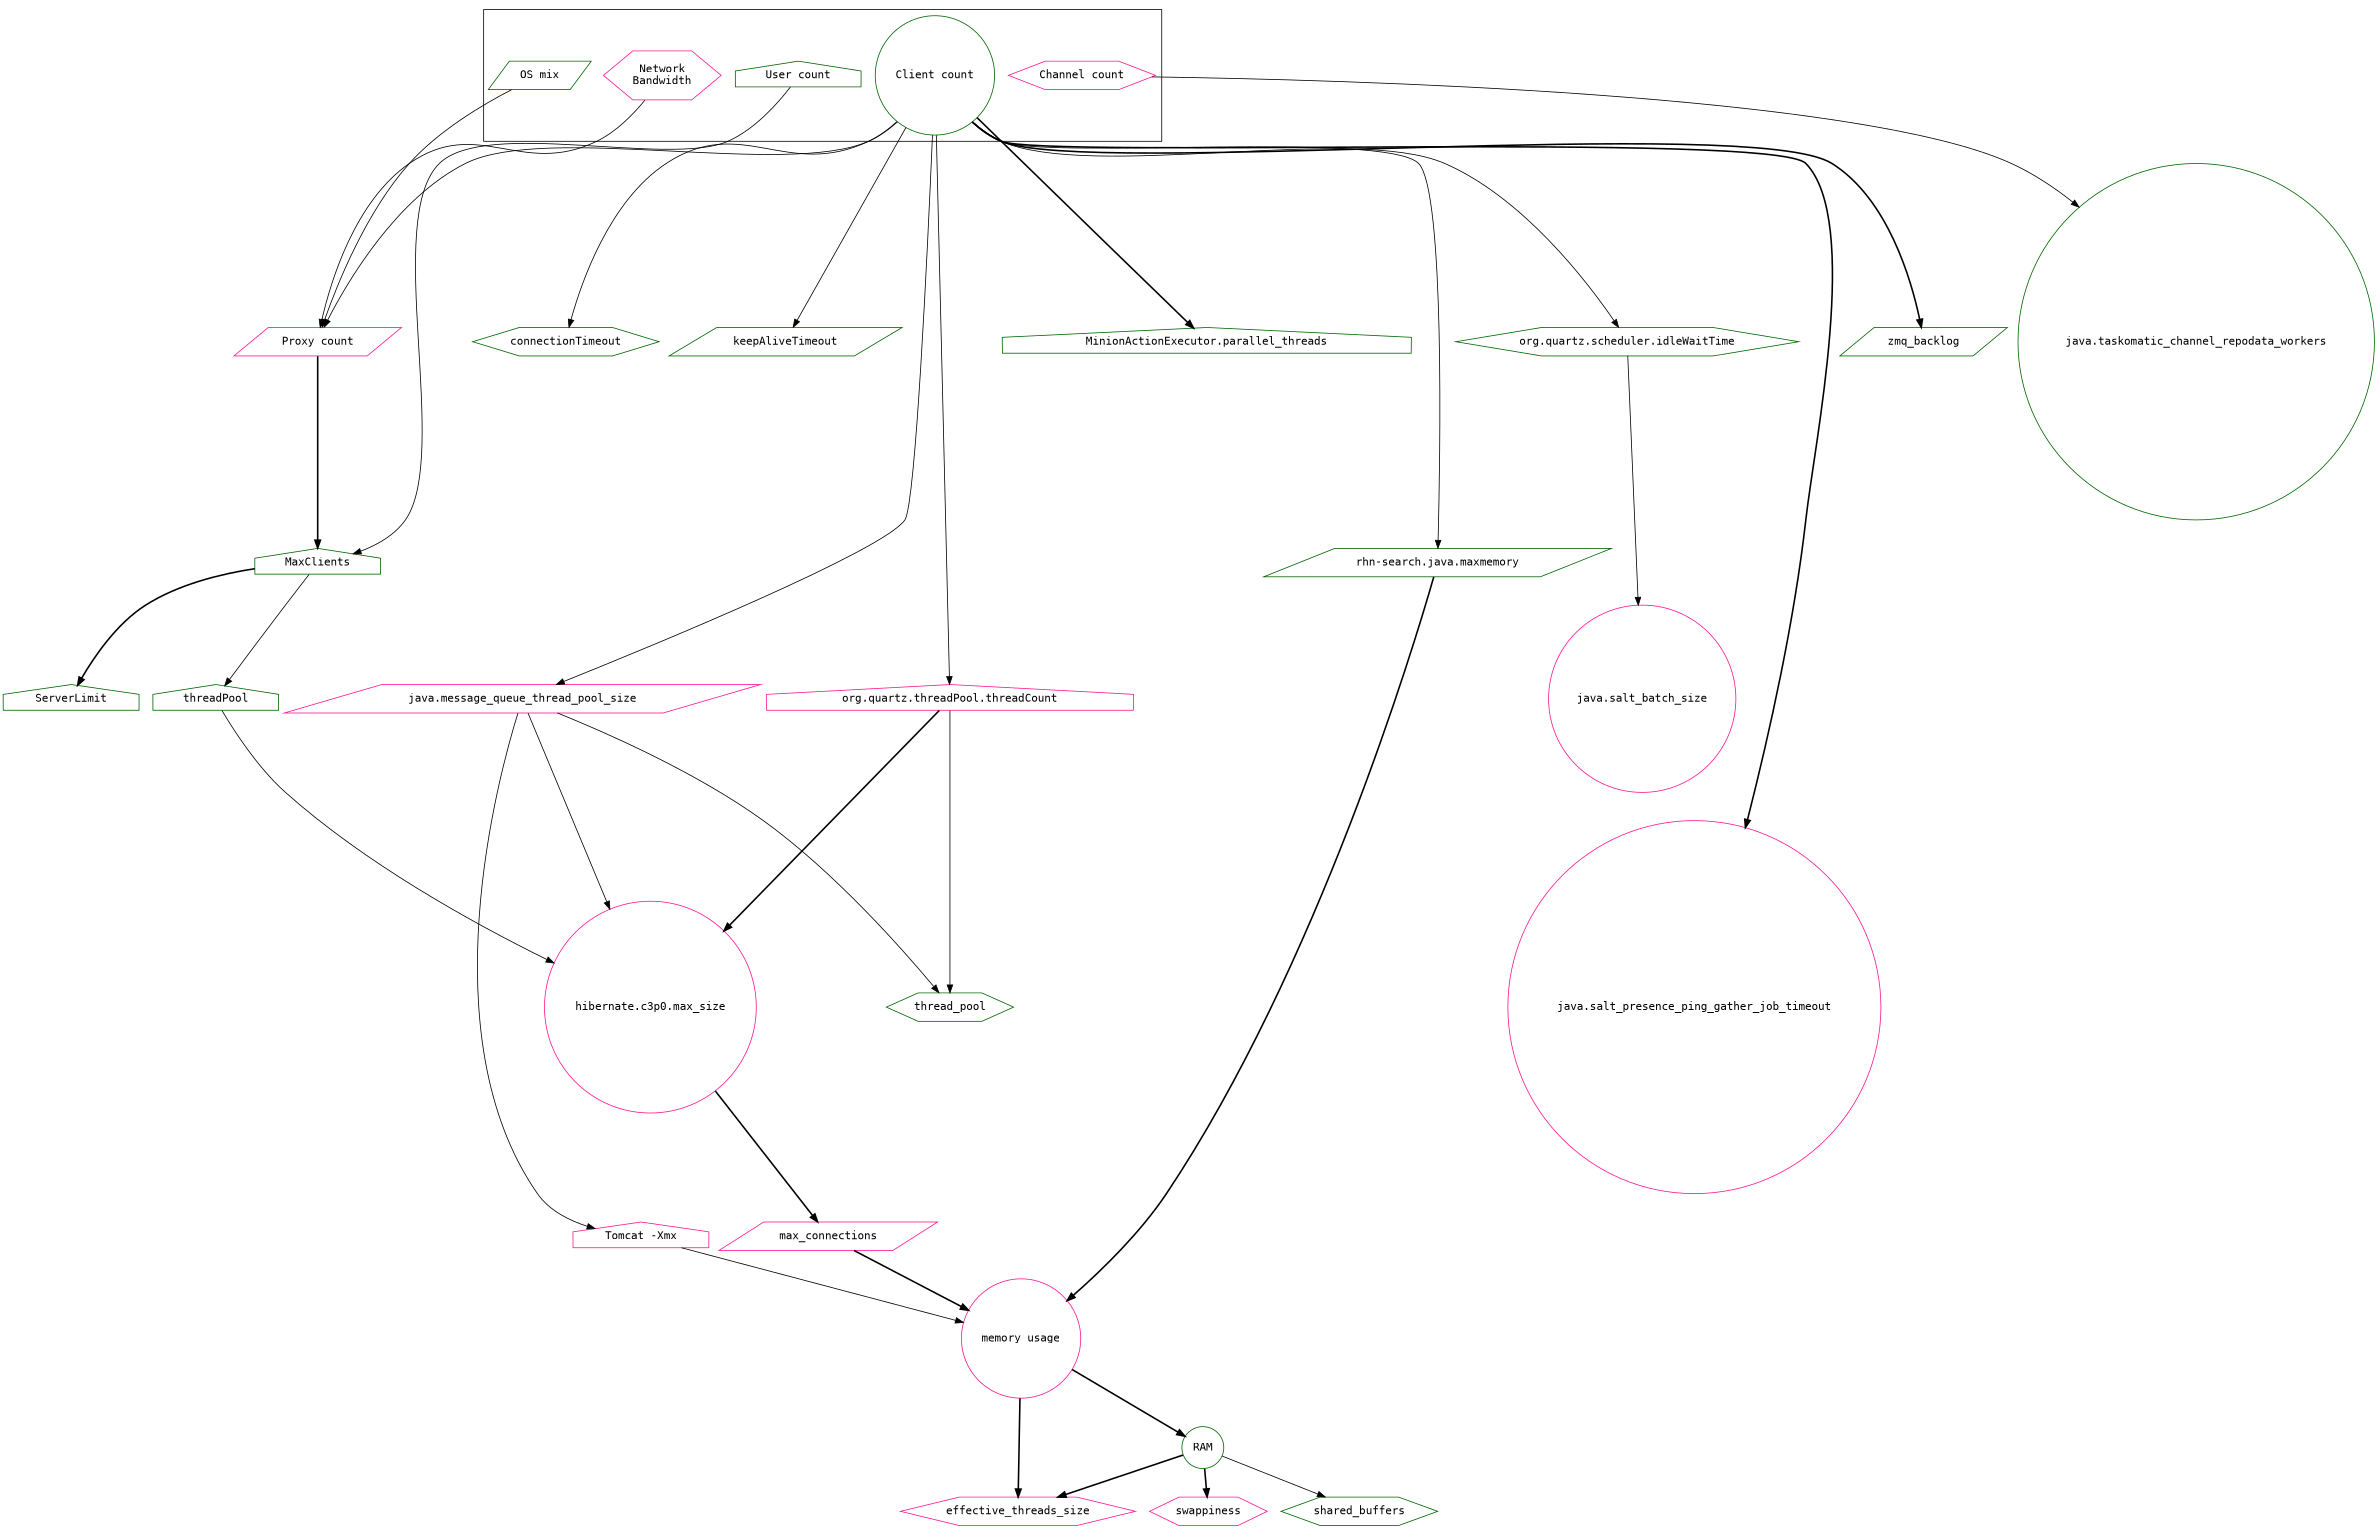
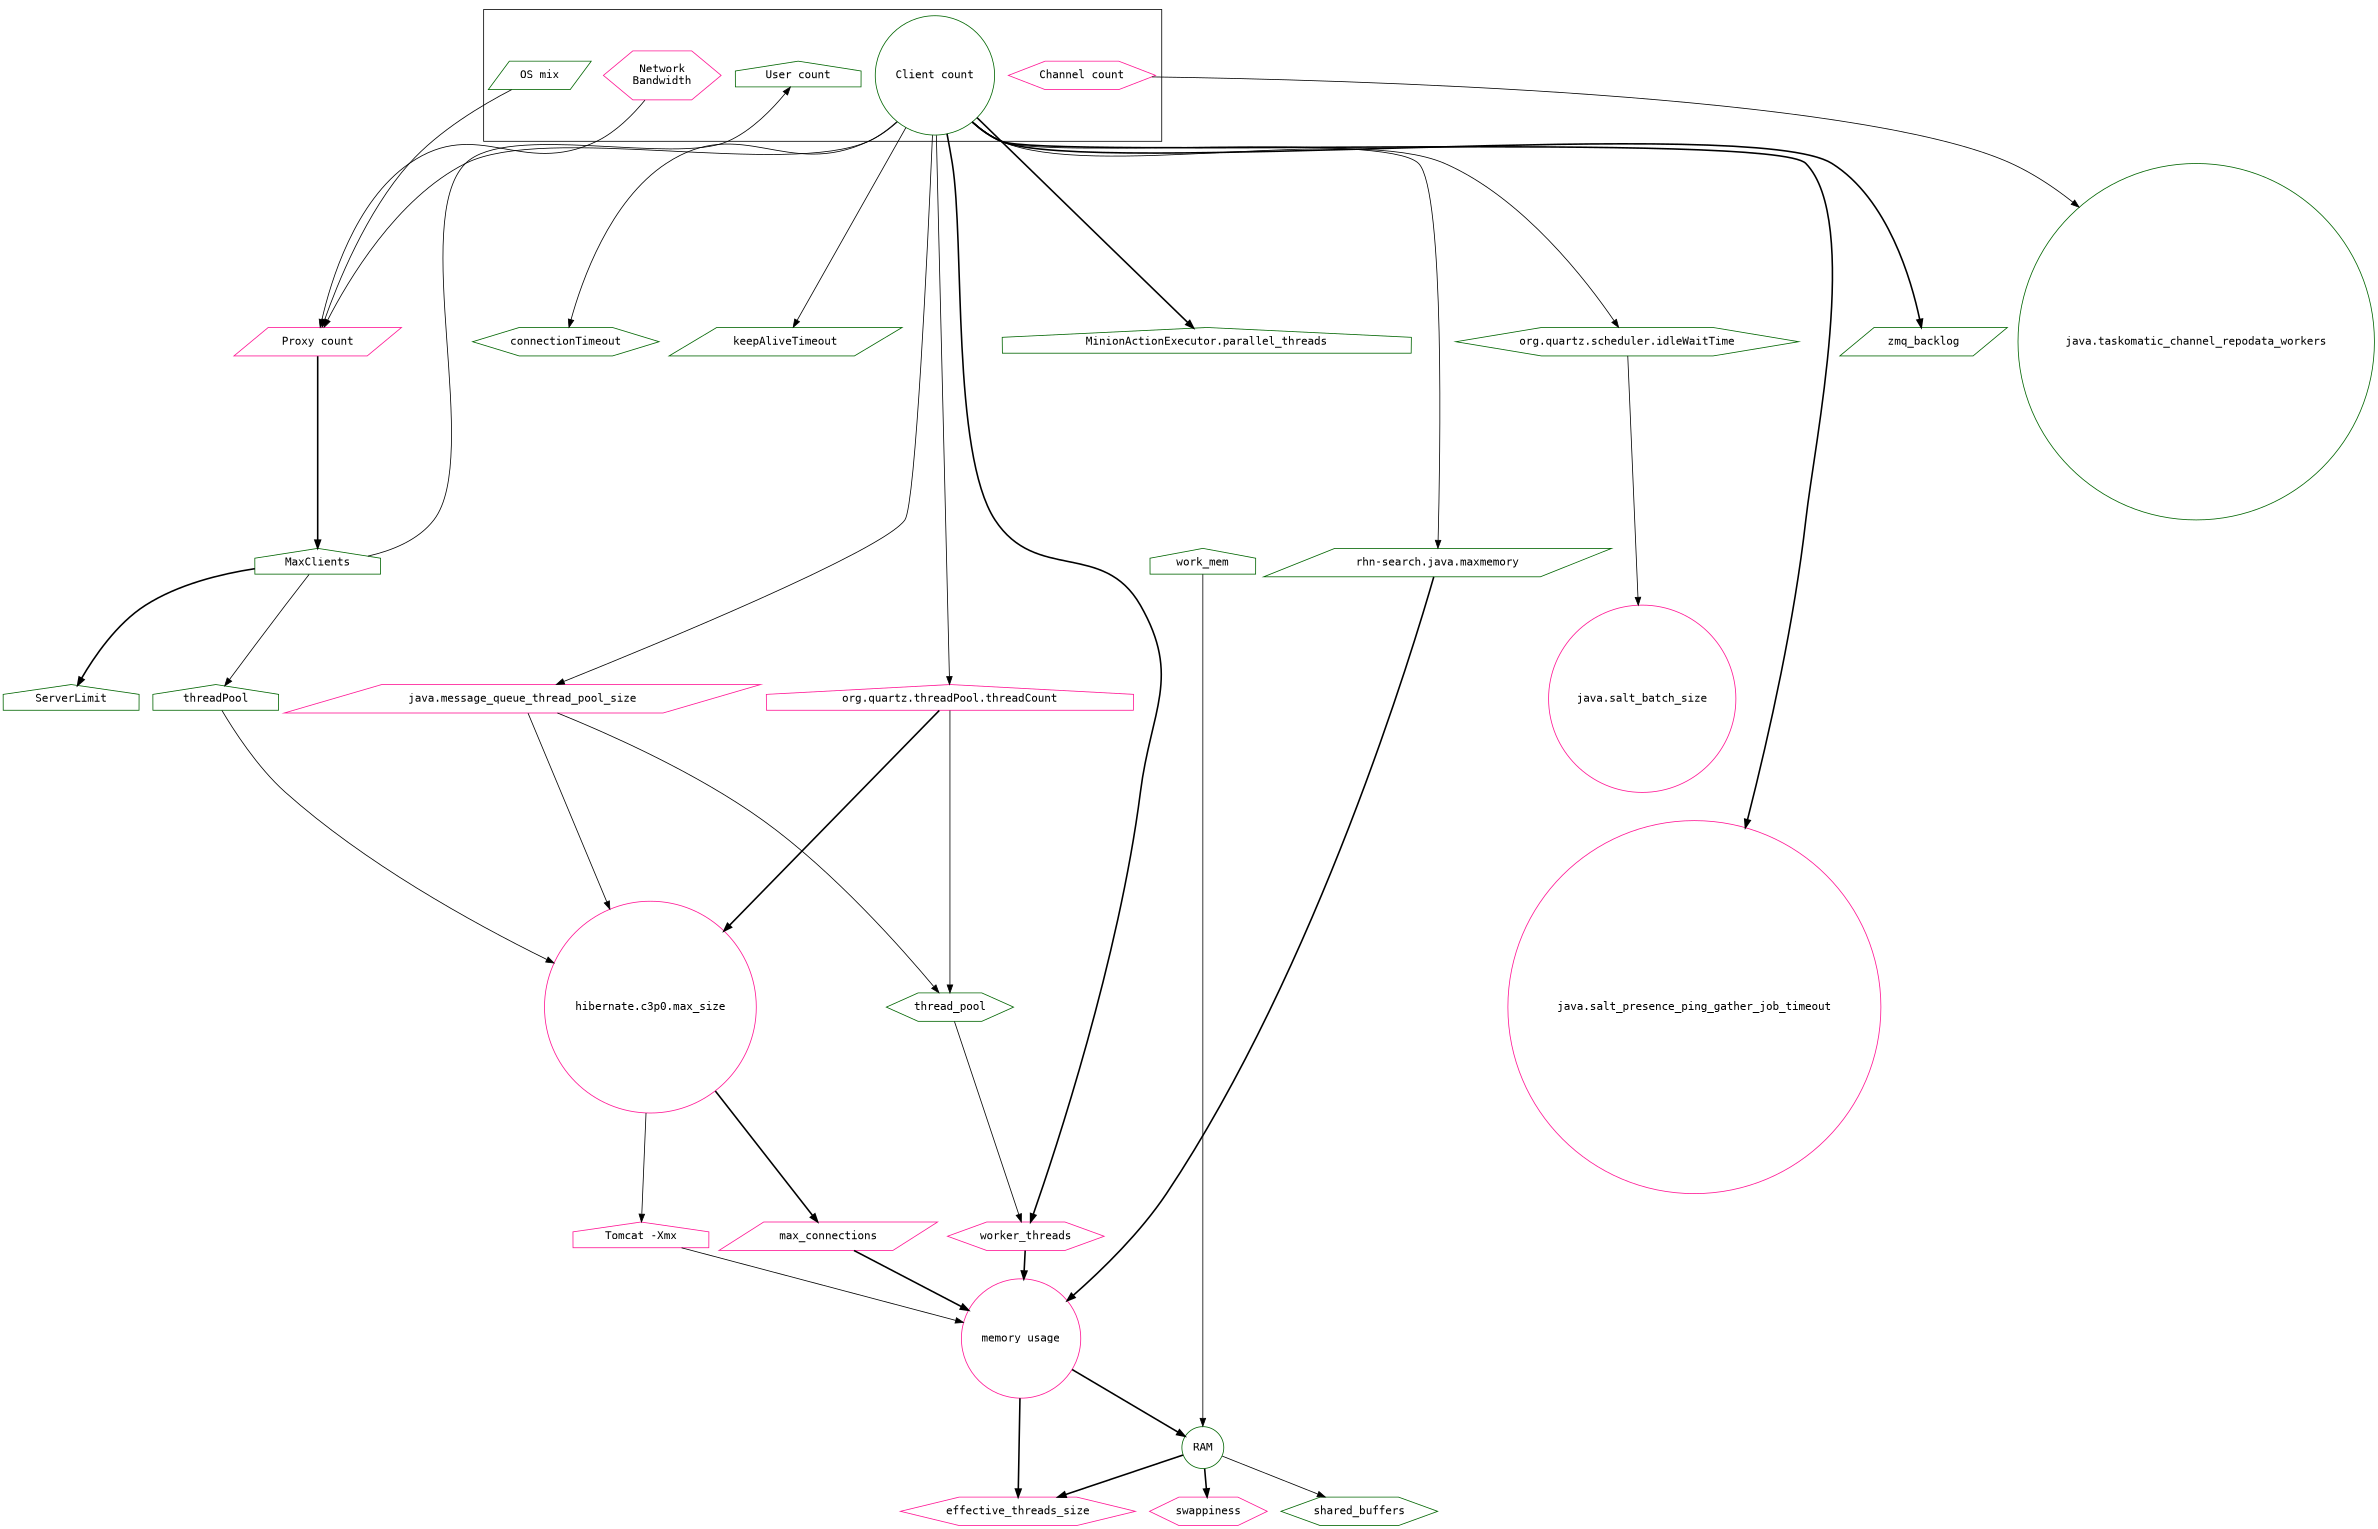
  digraph {
    fontname="DejaVu Sans Mono"
    node [color=darkgreen fontname="DejaVu Sans Mono" shape=hexagon]
    edge [fontname="DejaVu Sans Mono" style=solid]
    "Network\nBandwidth" [color=deeppink]
    "Client count" [shape=circle]
    "Channel count" [color=deeppink]
    "OS mix" [shape=parallelogram]
    "User count" [shape=house]
    "Proxy count" [color=deeppink shape=parallelogram]
    "java.message_queue_thread_pool_size" [color=deeppink file="/etc/rhn/rhn.conf" shape=parallelogram]
    "java.salt_presence_ping_gather_job_timeout" [color=deeppink shape=circle]
    "org.quartz.threadPool.threadCount" [color=deeppink file="/etc/rhn/rhn.conf" shape=house]
    "org.quartz.scheduler.idleWaitTime" [file="/etc/rhn/rhn.conf"]
    "rhn-search.java.maxmemory" [file="/etc/rhn/rhn.conf" shape=parallelogram]
+   worker_threads [color=deeppink file="/etc/salt/master.d/tuning.conf"]
    zmq_backlog [file="/etc/salt/master.d/tuning.conf" shape=parallelogram]
    "MinionActionExecutor.parallel_threads" [file="/etc/rhn/rhn.conf" shape=house]
    connectionTimeout [file="/etc/tomcat/server.xml"]
    keepAliveTimeout [file="/etc/tomcat/server.xml" shape=parallelogram]
    "java.taskomatic_channel_repodata_workers" [shape=circle]
    MaxClients [file="/etc/apache2/server-tuning.conf" shape=house]
    "hibernate.c3p0.max_size" [color=deeppink file="/etc/rhn/rhn.conf" shape=circle]
    thread_pool [file="/etc/salt/master.d/tuning.conf"]
    "Tomcat -Xmx" [color=deeppink file="/etc/sysconfig/tomcat" shape=house]
    "java.salt_batch_size" [color=deeppink file="/etc/rhn/rhn.conf" shape=circle]
    "memory usage" [color=deeppink shape=circle]
+   work_mem [file="/var/lib/containers/storage/volumes/var-pgsql/_data/postgresql.conf" shape=house]
    n25 [file="/etc/tomcat/server.xml" label=threadPool shape=house]
    ServerLimit [file="/etc/apache2/server-tuning.conf" shape=house]
    max_connections [color=deeppink file="/var/lib/containers/storage/volumes/var-pgsql/_data/postgresql.conf" shape=parallelogram]
    n28 [color=deeppink file="/var/lib/containers/storage/volumes/var-pgsql/_data/postgresql.conf" label=effective_threads_size]
    RAM [shape=circle]
    shared_buffers [file="/var/lib/containers/storage/volumes/var-pgsql/_data/postgresql.conf"]
    swappiness [color=deeppink file="/etc/sysctl.conf"]
    subgraph cluster_1 {
      "Network\nBandwidth"
      "Client count"
      "Channel count"
      "OS mix"
      "User count"
    }
    "Network\nBandwidth" -> "Proxy count"
    "Client count" -> "Proxy count"
    "Client count" -> "java.message_queue_thread_pool_size"
    "Client count" -> "java.salt_presence_ping_gather_job_timeout" [style=bold]
    "Client count" -> "org.quartz.threadPool.threadCount"
    "Client count" -> "org.quartz.scheduler.idleWaitTime"
    "Client count" -> "rhn-search.java.maxmemory"
+   "Client count" -> worker_threads [style=bold]
    "Client count" -> zmq_backlog [style=bold]
    "Client count" -> "MinionActionExecutor.parallel_threads" [style=bold]
    "Client count" -> connectionTimeout
    "Client count" -> keepAliveTimeout
    "Channel count" -> "java.taskomatic_channel_repodata_workers"
    "OS mix" -> "Proxy count"
-   "User count" -> MaxClients
+   MaxClients -> "User count"
    "Proxy count" -> MaxClients [style=bold]
    "java.message_queue_thread_pool_size" -> "hibernate.c3p0.max_size"
    "java.message_queue_thread_pool_size" -> thread_pool
-   "java.message_queue_thread_pool_size" -> "Tomcat -Xmx"
+   "hibernate.c3p0.max_size" -> "Tomcat -Xmx"
    "org.quartz.threadPool.threadCount" -> "hibernate.c3p0.max_size" [style=bold]
    "org.quartz.threadPool.threadCount" -> thread_pool
    "org.quartz.scheduler.idleWaitTime" -> "rhn-search.java.maxmemory" [style=invis]
    "org.quartz.scheduler.idleWaitTime" -> "java.salt_batch_size"
    "rhn-search.java.maxmemory" -> "rhn-search.java.maxmemory" [style=invis]
    "rhn-search.java.maxmemory" -> "java.salt_batch_size" [style=invis]
    "rhn-search.java.maxmemory" -> "memory usage" [style=bold]
+   worker_threads -> "memory usage" [style=bold]
+   "MinionActionExecutor.parallel_threads" -> work_mem [style=invis]
    MaxClients -> n25
    MaxClients -> ServerLimit [style=bold]
    "hibernate.c3p0.max_size" -> max_connections [style=bold]
+   thread_pool -> worker_threads
    "Tomcat -Xmx" -> "memory usage"
    "java.salt_batch_size" -> "java.salt_presence_ping_gather_job_timeout" [style=invis]
    "memory usage" -> n28 [style=bold]
    "memory usage" -> RAM [style=bold]
+   work_mem -> RAM
    n25 -> "hibernate.c3p0.max_size"
    max_connections -> "memory usage" [style=bold]
    RAM -> n28 [style=bold]
    RAM -> shared_buffers
    RAM -> swappiness [style=bold]
  }
